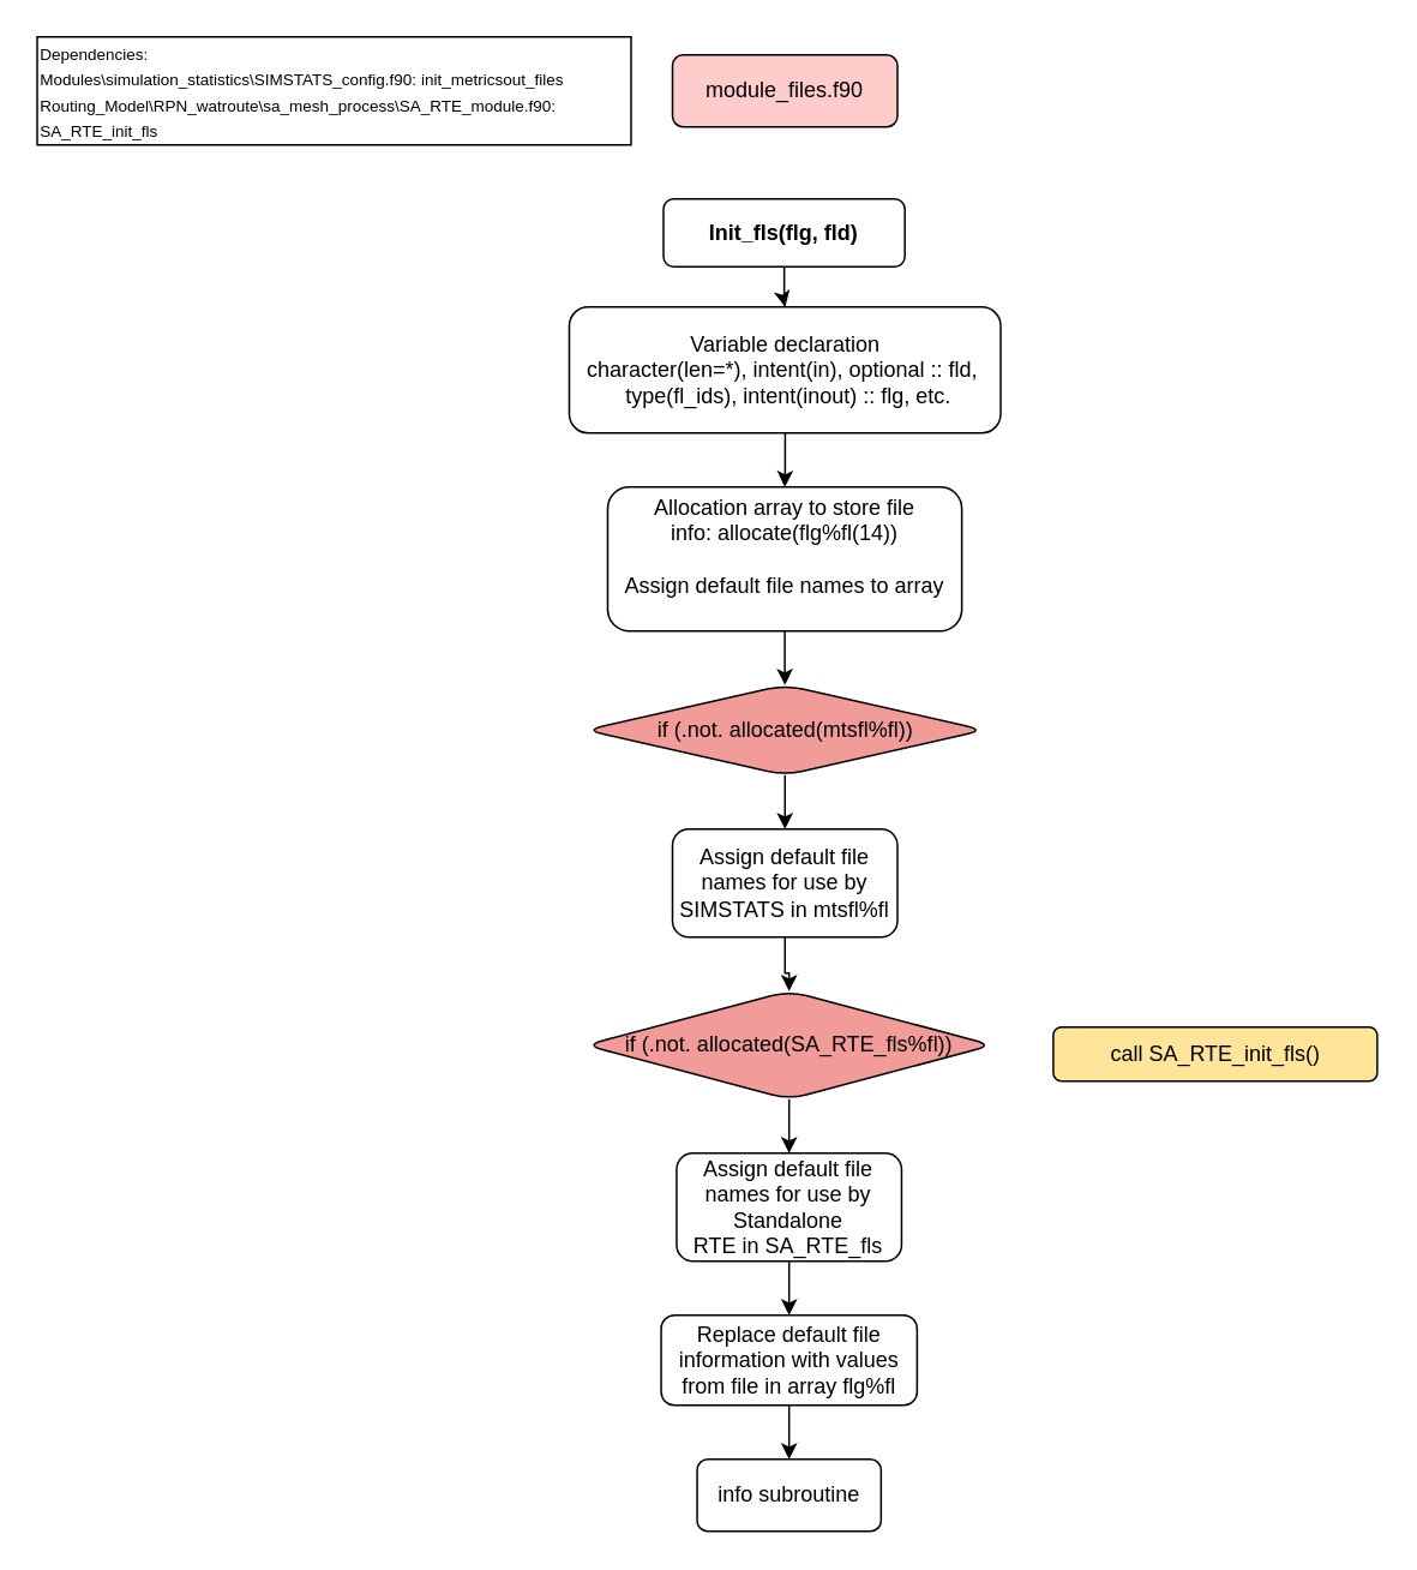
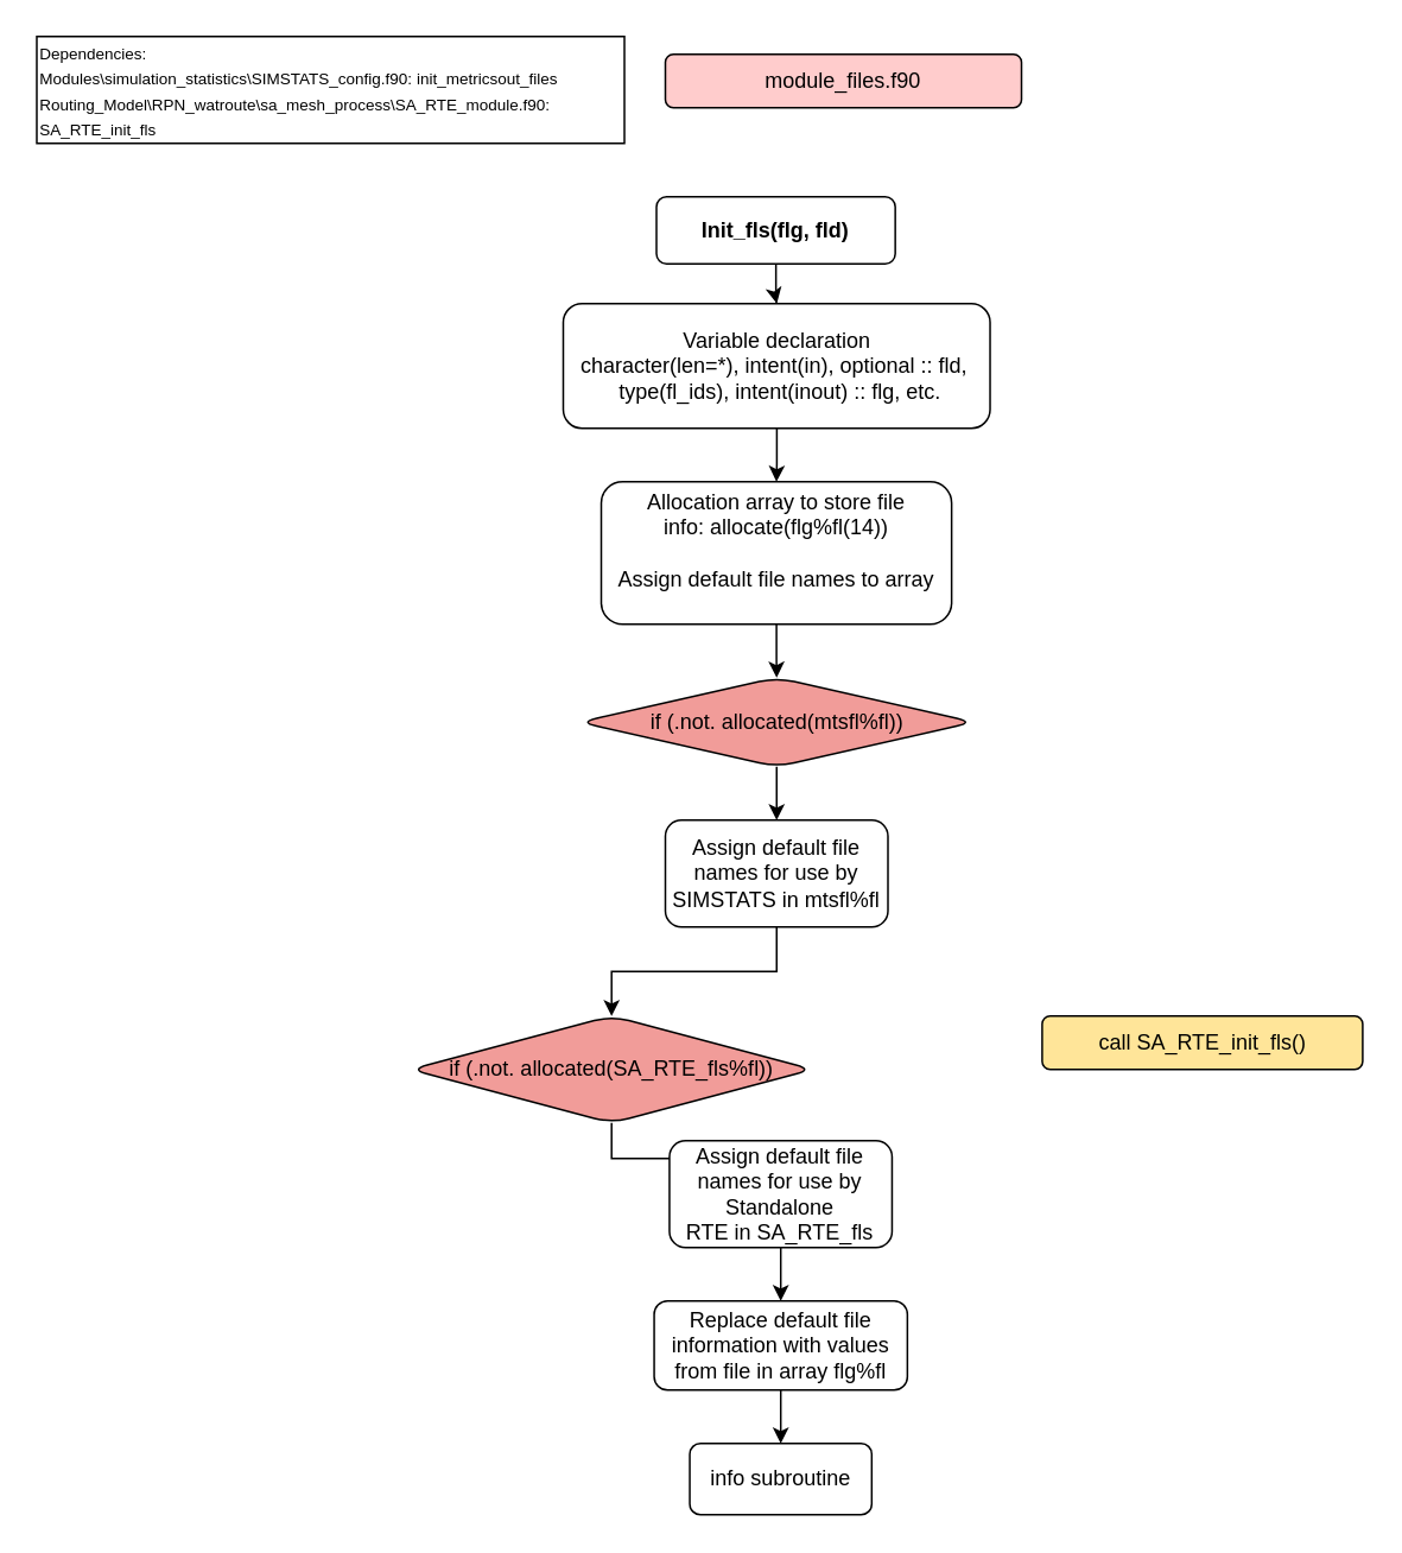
  <mxCell id="0" />
  <mxCell id="1" parent="0" />
- <mxCell id="2" value="module_files.f90" style="rounded=1;whiteSpace=wrap;html=1;fillColor=#FFCCCC;" vertex="1" parent="1"><mxGeometry x="373" y="30" width="125" height="40" as="geometry" /></mxCell>
+ <mxCell id="2" value="module_files.f90" style="rounded=1;whiteSpace=wrap;html=1;fillColor=#FFCCCC;" vertex="1" parent="1"><mxGeometry x="373" y="30" width="200" height="30" as="geometry" /></mxCell>
  <mxCell id="3" value="" style="edgeStyle=orthogonalEdgeStyle;rounded=0;orthogonalLoop=1;jettySize=auto;html=1;" edge="1" parent="1" source="4" target="6"><mxGeometry relative="1" as="geometry" /></mxCell>
  <mxCell id="4" value="Init_fls(flg, fld)" style="rounded=1;whiteSpace=wrap;html=1;fontStyle=1" vertex="1" parent="1"><mxGeometry x="368.002" y="110" width="134.105" height="37.605" as="geometry" /></mxCell>
  <mxCell id="5" value="" style="edgeStyle=orthogonalEdgeStyle;rounded=0;orthogonalLoop=1;jettySize=auto;html=1;" edge="1" parent="1" source="6" target="8"><mxGeometry relative="1" as="geometry" /></mxCell>
  <mxCell id="6" value="&lt;span style=&quot;font-weight: normal;&quot;&gt;Variable declaration&lt;/span&gt;&lt;div&gt;&lt;div style=&quot;&quot;&gt;&lt;span style=&quot;font-weight: 400;&quot;&gt;&amp;nbsp; character(len=*), intent(in), optional :: fld,&lt;/span&gt;&lt;span style=&quot;background-color: initial; font-weight: 400;&quot;&gt;&amp;nbsp; &amp;nbsp; &amp;nbsp;type(fl_ids), intent(inout) :: flg, etc.&lt;/span&gt;&lt;/div&gt;&lt;/div&gt;" style="whiteSpace=wrap;html=1;rounded=1;fontStyle=1;" vertex="1" parent="1"><mxGeometry x="315.66" y="170" width="239.69" height="70" as="geometry" /></mxCell>
  <mxCell id="7" value="" style="edgeStyle=orthogonalEdgeStyle;rounded=0;orthogonalLoop=1;jettySize=auto;html=1;" edge="1" parent="1" source="8" target="10"><mxGeometry relative="1" as="geometry" /></mxCell>
  <mxCell id="8" value="&lt;span style=&quot;font-weight: 400;&quot;&gt;Allocation array to store file info:&amp;nbsp;&lt;/span&gt;&lt;span style=&quot;font-weight: 400;&quot;&gt;allocate(flg%fl(14))&lt;/span&gt;&lt;div&gt;&lt;span style=&quot;font-weight: 400;&quot;&gt;&lt;br&gt;&lt;/span&gt;&lt;div&gt;&lt;span style=&quot;font-weight: 400; background-color: initial;&quot;&gt;Assign default file names to array&lt;/span&gt;&lt;div&gt;&lt;div&gt;&lt;br&gt;&lt;/div&gt;&lt;/div&gt;&lt;/div&gt;&lt;/div&gt;" style="whiteSpace=wrap;html=1;rounded=1;fontStyle=1;" vertex="1" parent="1"><mxGeometry x="337" y="270" width="196.75" height="80" as="geometry" /></mxCell>
  <mxCell id="9" value="" style="edgeStyle=orthogonalEdgeStyle;rounded=0;orthogonalLoop=1;jettySize=auto;html=1;" edge="1" parent="1" source="10" target="13"><mxGeometry relative="1" as="geometry" /></mxCell>
  <mxCell id="10" value="&lt;span style=&quot;font-weight: normal;&quot;&gt;if (.not. allocated(mtsfl%fl))&lt;/span&gt;" style="rhombus;whiteSpace=wrap;html=1;rounded=1;fontStyle=1;fillColor=#F19C99;" vertex="1" parent="1"><mxGeometry x="324.6" y="380" width="221.81" height="50" as="geometry" /></mxCell>
  <mxCell id="11" value="&lt;div&gt;&lt;font style=&quot;font-size: 9px;&quot;&gt;Dependencies:&lt;/font&gt;&lt;/div&gt;&lt;div&gt;&lt;font style=&quot;font-size: 9px;&quot;&gt;Modules\simulation_statistics\SIMSTATS_config.f90: init_metricsout_files&lt;/font&gt;&lt;/div&gt;&lt;div&gt;&lt;font style=&quot;font-size: 9px;&quot;&gt;Routing_Model\RPN_watroute\sa_mesh_process\SA_RTE_module.f90: SA_RTE_init_fls&lt;/font&gt;&lt;/div&gt;" style="rounded=0;whiteSpace=wrap;html=1;align=left;" vertex="1" parent="1"><mxGeometry x="20" y="20" width="330" height="60" as="geometry" /></mxCell>
  <mxCell id="12" style="edgeStyle=orthogonalEdgeStyle;rounded=0;orthogonalLoop=1;jettySize=auto;html=1;entryX=0.5;entryY=0;entryDx=0;entryDy=0;" edge="1" parent="1" source="13" target="15"><mxGeometry relative="1" as="geometry" /></mxCell>
  <mxCell id="13" value="&lt;span style=&quot;font-weight: normal;&quot;&gt;Assign default file names for use by SIMSTATS in&amp;nbsp;&lt;/span&gt;&lt;span style=&quot;font-weight: 400;&quot;&gt;mtsfl%fl&lt;/span&gt;" style="whiteSpace=wrap;html=1;fillColor=#FFFFFF;rounded=1;fontStyle=1;" vertex="1" parent="1"><mxGeometry x="373" y="460" width="125" height="60" as="geometry" /></mxCell>
  <mxCell id="14" style="edgeStyle=orthogonalEdgeStyle;rounded=0;orthogonalLoop=1;jettySize=auto;html=1;" edge="1" parent="1" source="15" target="18"><mxGeometry relative="1" as="geometry" /></mxCell>
- <mxCell id="15" value="&lt;span style=&quot;font-weight: 400;&quot;&gt;if (.not. allocated(SA_RTE_fls%fl))&lt;/span&gt;" style="rhombus;whiteSpace=wrap;html=1;rounded=1;fontStyle=1;fillColor=#F19C99;" vertex="1" parent="1"><mxGeometry x="324.6" y="550" width="226.41" height="60" as="geometry" /></mxCell>
+ <mxCell id="15" value="&lt;span style=&quot;font-weight: 400;&quot;&gt;if (.not. allocated(SA_RTE_fls%fl))&lt;/span&gt;" style="rhombus;whiteSpace=wrap;html=1;rounded=1;fontStyle=1;fillColor=#F19C99;" vertex="1" parent="1"><mxGeometry x="229.6" y="570" width="226.41" height="60" as="geometry" /></mxCell>
  <mxCell id="16" value="&lt;div&gt;&lt;div&gt;&lt;div&gt;&lt;div&gt;&lt;span style=&quot;font-weight: 400;&quot;&gt;call SA_RTE_init_fls()&lt;/span&gt;&lt;br&gt;&lt;/div&gt;&lt;/div&gt;&lt;/div&gt;&lt;/div&gt;" style="whiteSpace=wrap;html=1;rounded=1;fontStyle=1;fillColor=#FFE599;" vertex="1" parent="1"><mxGeometry x="584.6" y="570" width="180" height="30" as="geometry" /></mxCell>
  <mxCell id="17" value="" style="edgeStyle=orthogonalEdgeStyle;rounded=0;orthogonalLoop=1;jettySize=auto;html=1;" edge="1" parent="1" source="18" target="20"><mxGeometry relative="1" as="geometry" /></mxCell>
  <mxCell id="18" value="&lt;span style=&quot;font-weight: normal;&quot;&gt;Assign default file names for use by &lt;/span&gt;&lt;span style=&quot;font-weight: 400;&quot;&gt;Standalone RTE&amp;nbsp;&lt;/span&gt;&lt;span style=&quot;font-weight: normal;&quot;&gt;in&amp;nbsp;&lt;/span&gt;&lt;span style=&quot;font-weight: 400;&quot;&gt;SA_RTE_fls&lt;/span&gt;" style="whiteSpace=wrap;html=1;fillColor=#FFFFFF;rounded=1;fontStyle=1;" vertex="1" parent="1"><mxGeometry x="375.3" y="640" width="125" height="60" as="geometry" /></mxCell>
  <mxCell id="19" value="" style="edgeStyle=orthogonalEdgeStyle;rounded=0;orthogonalLoop=1;jettySize=auto;html=1;" edge="1" parent="1" source="20" target="21"><mxGeometry relative="1" as="geometry" /></mxCell>
  <mxCell id="20" value="&lt;span style=&quot;font-weight: normal;&quot;&gt;Replace default file information with values from file in array&amp;nbsp;&lt;/span&gt;&lt;span style=&quot;font-weight: 400;&quot;&gt;flg%fl&lt;/span&gt;" style="whiteSpace=wrap;html=1;fillColor=#FFFFFF;rounded=1;fontStyle=1;" vertex="1" parent="1"><mxGeometry x="366.71" y="730" width="142.2" height="50" as="geometry" /></mxCell>
  <mxCell id="21" value="&lt;span style=&quot;font-weight: normal;&quot;&gt;info subroutine&lt;/span&gt;" style="whiteSpace=wrap;html=1;fillColor=#FFFFFF;rounded=1;fontStyle=1;" vertex="1" parent="1"><mxGeometry x="386.7" y="810" width="102.19" height="40" as="geometry" /></mxCell>
